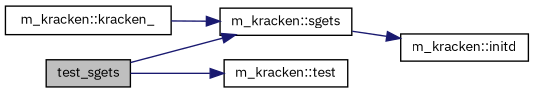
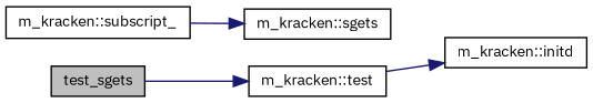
  digraph {
    fontname="IBM Plex Sans"
    rankdir=LR
    node [color=black fillcolor=white fontname="IBM Plex Sans" fontsize=10 shape=record style=filled]
    edge [color=midnightblue fontname="IBM Plex Sans" fontsize=10 labelfontname=Helvetica labelfontsize=10 style=solid]
    n1 [fillcolor=grey75 fontcolor=black height=0.2 label=test_sgets width=0.4]
    n2 [height=0.2 label="m_kracken::sgets" width=0.4]
    n3 [height=0.2 label="m_kracken::test" width=0.4]
    n4 [height=0.2 label="m_kracken::initd" width=0.4]
-   n5 [height=0.2 label="m_kracken::kracken_" width=0.4]
-   n1 -> n2
+   n5 [height=0.2 label="m_kracken::subscript_" width=0.4]
    n1 -> n3
-   n2 -> n4
+   n3 -> n4
    n5 -> n2
  }
